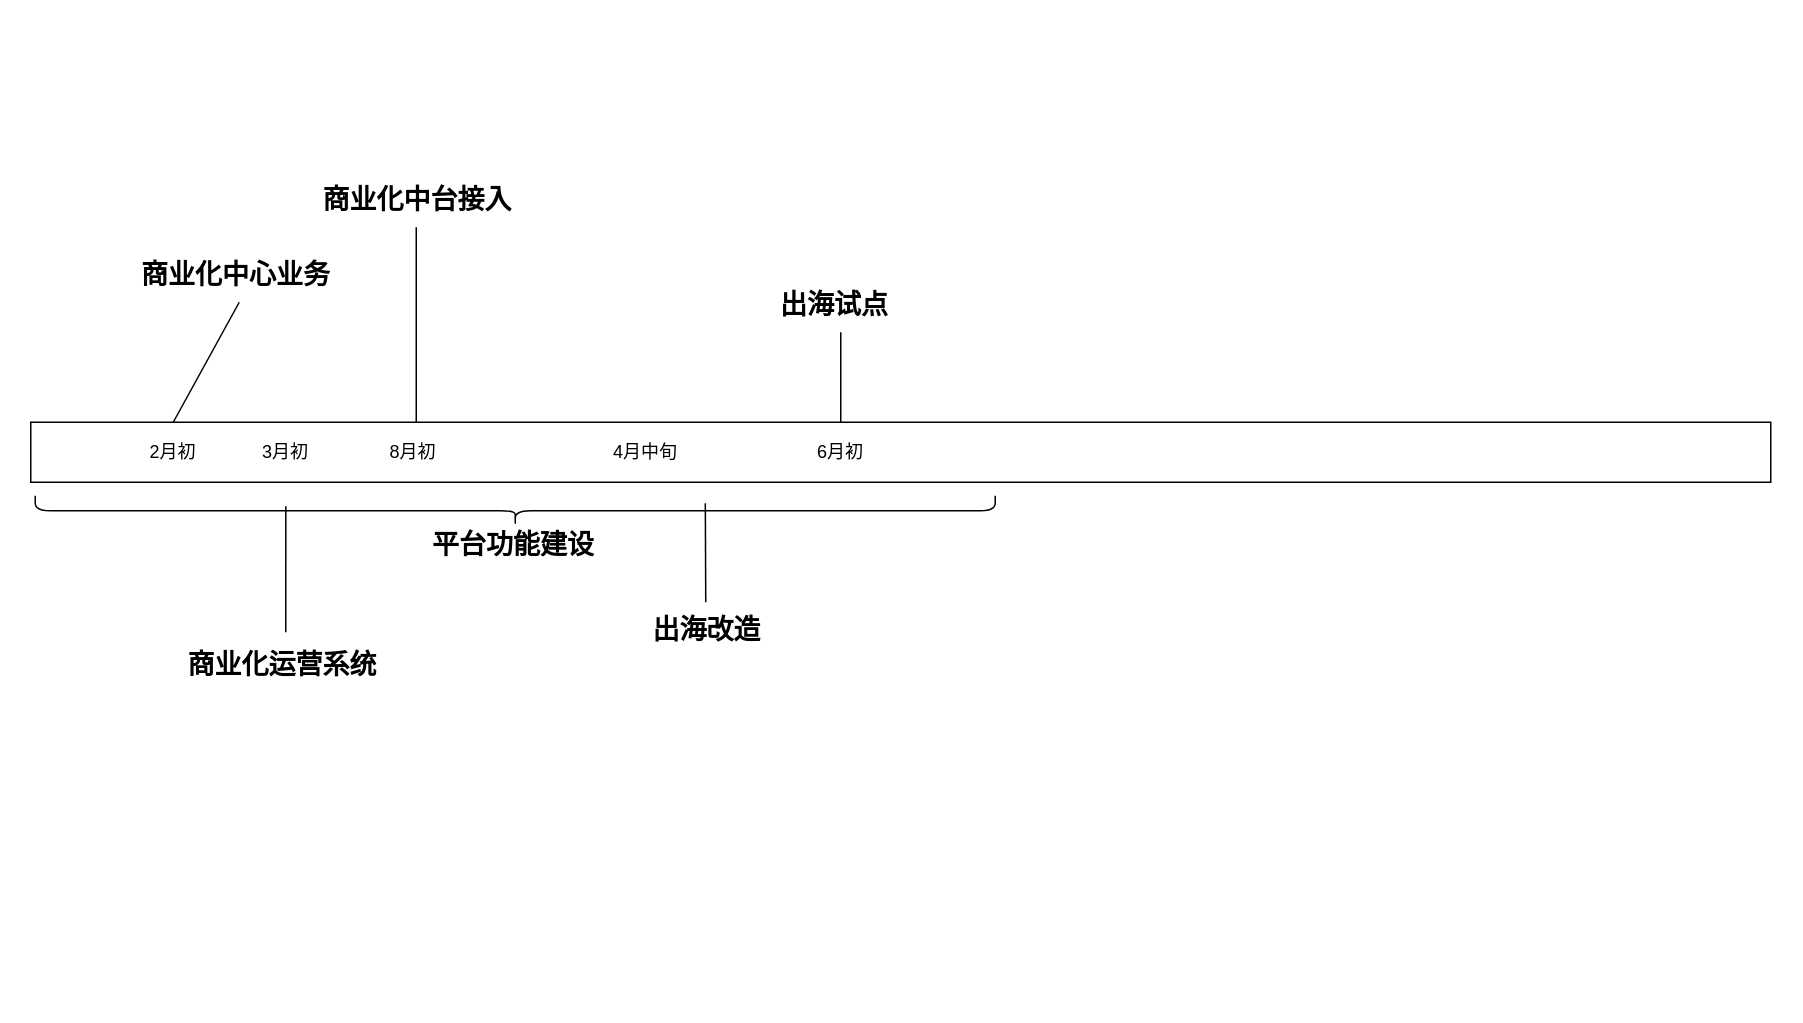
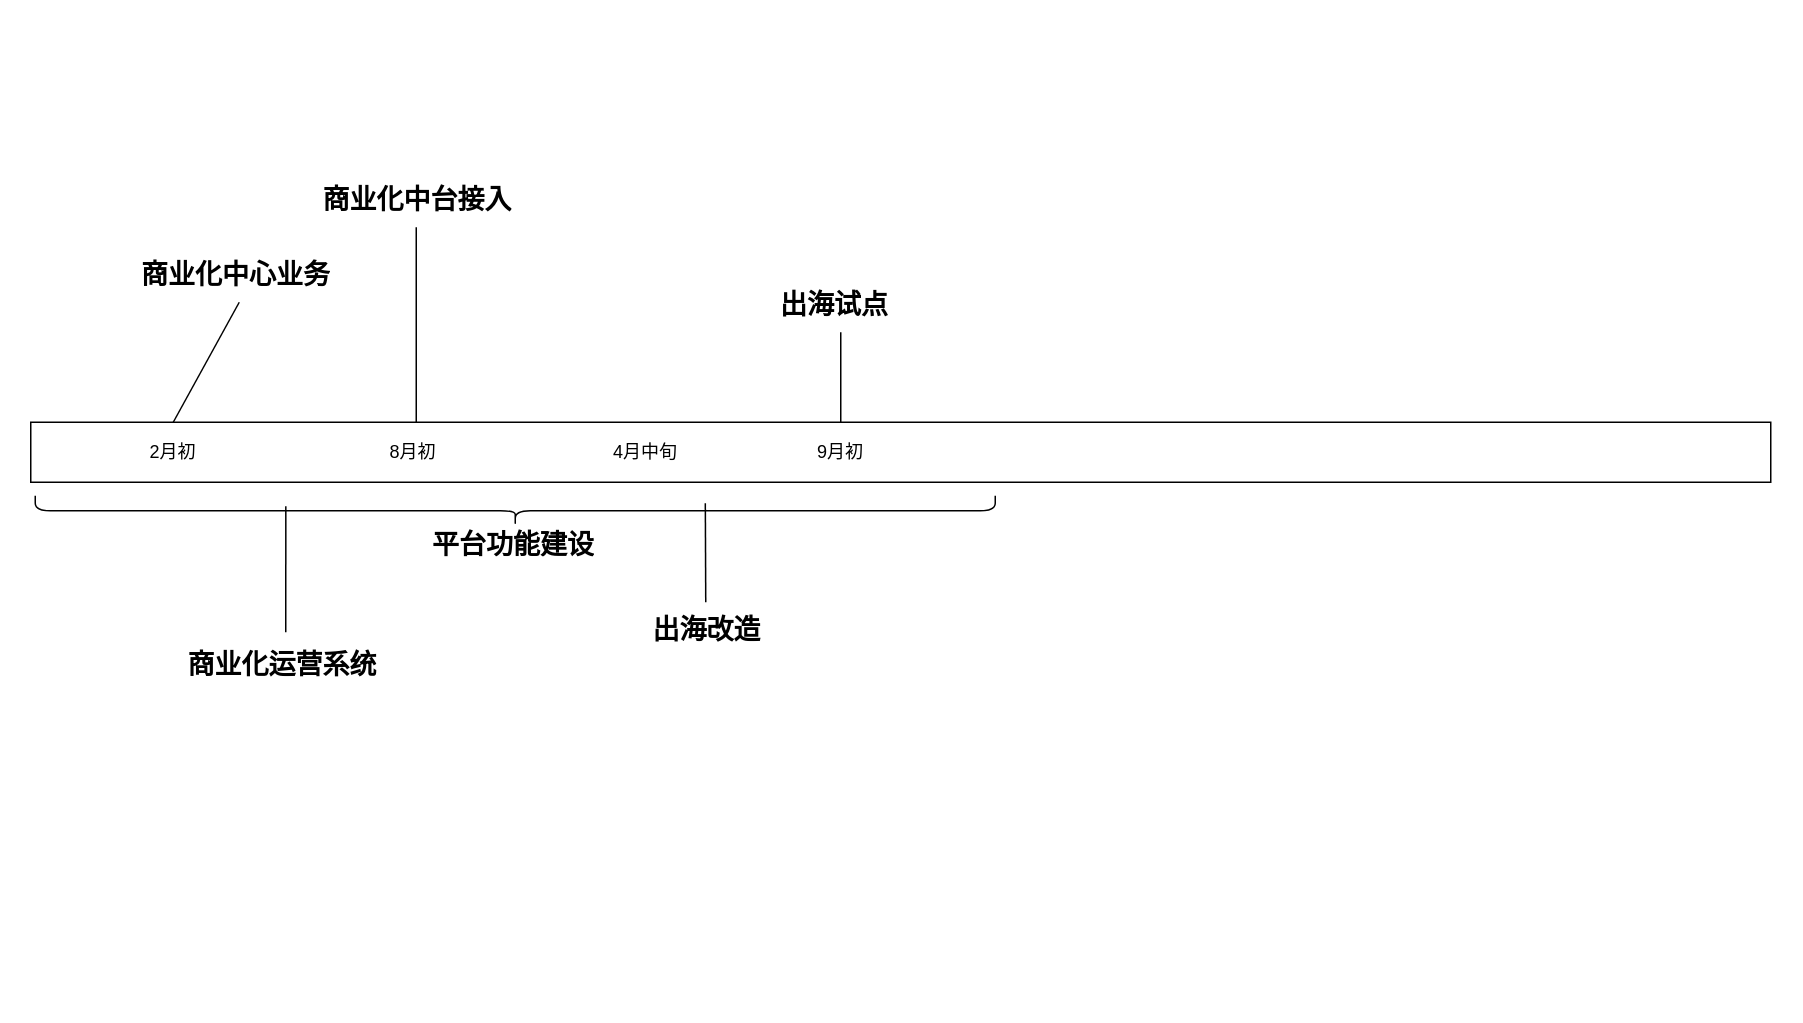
  <mxCell id="0" />
  <mxCell id="1" parent="0" />
  <mxCell id="2" value="" style="rounded=0;whiteSpace=wrap;html=1;" vertex="1" parent="1"><mxGeometry x="20" y="281" width="1160" height="40" as="geometry" /></mxCell>
  <mxCell id="3" value="&lt;h1 style=&quot;font-size: 18px;&quot;&gt;出海改造&lt;/h1&gt;" style="text;html=1;strokeColor=none;fillColor=none;spacing=5;spacingTop=-20;whiteSpace=wrap;overflow=hidden;rounded=0;fontStyle=0;fontSize=18;" vertex="1" parent="1"><mxGeometry x="430" y="408" width="80" height="30" as="geometry" /></mxCell>
  <mxCell id="4" value="&lt;h1 style=&quot;font-size: 18px;&quot;&gt;商业化中心业务&lt;/h1&gt;" style="text;html=1;strokeColor=none;fillColor=none;spacing=5;spacingTop=-20;whiteSpace=wrap;overflow=hidden;rounded=0;fontSize=18;" vertex="1" parent="1"><mxGeometry x="89" y="171" width="140" height="30" as="geometry" /></mxCell>
  <mxCell id="5" value="&lt;h1 style=&quot;font-size: 18px;&quot;&gt;商业化运营系统&lt;/h1&gt;" style="text;html=1;strokeColor=none;fillColor=none;spacing=5;spacingTop=-20;whiteSpace=wrap;overflow=hidden;rounded=0;fontStyle=0;fontSize=18;" vertex="1" parent="1"><mxGeometry x="120" y="431" width="140" height="30" as="geometry" /></mxCell>
  <mxCell id="6" value="&lt;h1 style=&quot;font-size: 18px;&quot;&gt;平台功能建设&lt;/h1&gt;" style="text;html=1;strokeColor=none;fillColor=none;spacing=5;spacingTop=-20;whiteSpace=wrap;overflow=hidden;rounded=0;fontStyle=0;fontSize=18;" vertex="1" parent="1"><mxGeometry x="283" y="351" width="120" height="20" as="geometry" /></mxCell>
  <mxCell id="7" value="" style="shape=curlyBracket;whiteSpace=wrap;html=1;rounded=1;flipH=1;labelPosition=right;verticalLabelPosition=middle;align=left;verticalAlign=middle;rotation=90;" vertex="1" parent="1"><mxGeometry x="333" y="20" width="20" height="640" as="geometry" /></mxCell>
  <mxCell id="8" value="&lt;h1 style=&quot;font-size: 18px;&quot;&gt;商业化中台接入&lt;/h1&gt;" style="text;html=1;strokeColor=none;fillColor=none;spacing=5;spacingTop=-20;whiteSpace=wrap;overflow=hidden;rounded=0;fontSize=18;" vertex="1" parent="1"><mxGeometry x="210" y="121" width="143" height="30" as="geometry" /></mxCell>
  <mxCell id="9" value="" style="endArrow=none;html=1;rounded=0;entryX=0.5;entryY=1;entryDx=0;entryDy=0;" edge="1" parent="1" target="4"><mxGeometry width="50" height="50" relative="1" as="geometry"><mxPoint x="115" y="281" as="sourcePoint" /><mxPoint x="140" y="221" as="targetPoint" /></mxGeometry></mxCell>
  <mxCell id="10" value="" style="endArrow=none;html=1;rounded=0;entryX=0.65;entryY=0.739;entryDx=0;entryDy=0;entryPerimeter=0;fontStyle=0;fontSize=18;" edge="1" parent="1" target="7"><mxGeometry width="50" height="50" relative="1" as="geometry"><mxPoint x="190" y="421" as="sourcePoint" /><mxPoint x="190" y="341" as="targetPoint" /></mxGeometry></mxCell>
  <mxCell id="11" value="" style="endArrow=none;html=1;rounded=0;entryX=0.75;entryY=0.302;entryDx=0;entryDy=0;entryPerimeter=0;fontStyle=0;fontSize=18;" edge="1" parent="1" target="7"><mxGeometry width="50" height="50" relative="1" as="geometry"><mxPoint x="470" y="401" as="sourcePoint" /><mxPoint x="470" y="341" as="targetPoint" /></mxGeometry></mxCell>
  <mxCell id="12" value="" style="endArrow=none;html=1;rounded=0;entryX=0.5;entryY=1;entryDx=0;entryDy=0;" edge="1" parent="1"><mxGeometry x="1" y="156" width="50" height="50" relative="1" as="geometry"><mxPoint x="277" y="281" as="sourcePoint" /><mxPoint x="277" y="151" as="targetPoint" /><mxPoint x="36" y="-100" as="offset" /></mxGeometry></mxCell>
  <mxCell id="13" value="&lt;h1 style=&quot;font-size: 18px;&quot;&gt;出海试点&lt;/h1&gt;" style="text;html=1;strokeColor=none;fillColor=none;spacing=5;spacingTop=-20;whiteSpace=wrap;overflow=hidden;rounded=0;fontSize=18;" vertex="1" parent="1"><mxGeometry x="515" y="191" width="90" height="30" as="geometry" /></mxCell>
  <mxCell id="14" value="" style="endArrow=none;html=1;rounded=0;entryX=0.5;entryY=1;entryDx=0;entryDy=0;" edge="1" parent="1"><mxGeometry x="1" y="-435" width="50" height="50" relative="1" as="geometry"><mxPoint x="560" y="281" as="sourcePoint" /><mxPoint x="560" y="221" as="targetPoint" /><mxPoint as="offset" /></mxGeometry></mxCell>
  <mxCell id="15" value="2月初" style="text;html=1;strokeColor=none;fillColor=none;align=center;verticalAlign=middle;whiteSpace=wrap;rounded=0;" vertex="1" parent="1"><mxGeometry x="85" y="286" width="60" height="30" as="geometry" /></mxCell>
- <mxCell id="16" value="3月初" style="text;html=1;strokeColor=none;fillColor=none;align=center;verticalAlign=middle;whiteSpace=wrap;rounded=0;" vertex="1" parent="1"><mxGeometry x="160" y="286" width="60" height="30" as="geometry" /></mxCell>
  <mxCell id="17" value="8月初" style="text;html=1;strokeColor=none;fillColor=none;align=center;verticalAlign=middle;whiteSpace=wrap;rounded=0;" vertex="1" parent="1"><mxGeometry x="245" y="286" width="60" height="30" as="geometry" /></mxCell>
  <mxCell id="18" value="4月中旬" style="text;html=1;strokeColor=none;fillColor=none;align=center;verticalAlign=middle;whiteSpace=wrap;rounded=0;" vertex="1" parent="1"><mxGeometry x="400" y="286" width="60" height="30" as="geometry" /></mxCell>
- <mxCell id="19" value="6月初" style="text;html=1;strokeColor=none;fillColor=none;align=center;verticalAlign=middle;whiteSpace=wrap;rounded=0;" vertex="1" parent="1"><mxGeometry x="530" y="286" width="60" height="30" as="geometry" /></mxCell>
+ <mxCell id="19" value="9月初" style="text;html=1;strokeColor=none;fillColor=none;align=center;verticalAlign=middle;whiteSpace=wrap;rounded=0;" vertex="1" parent="1"><mxGeometry x="530" y="286" width="60" height="30" as="geometry" /></mxCell>
